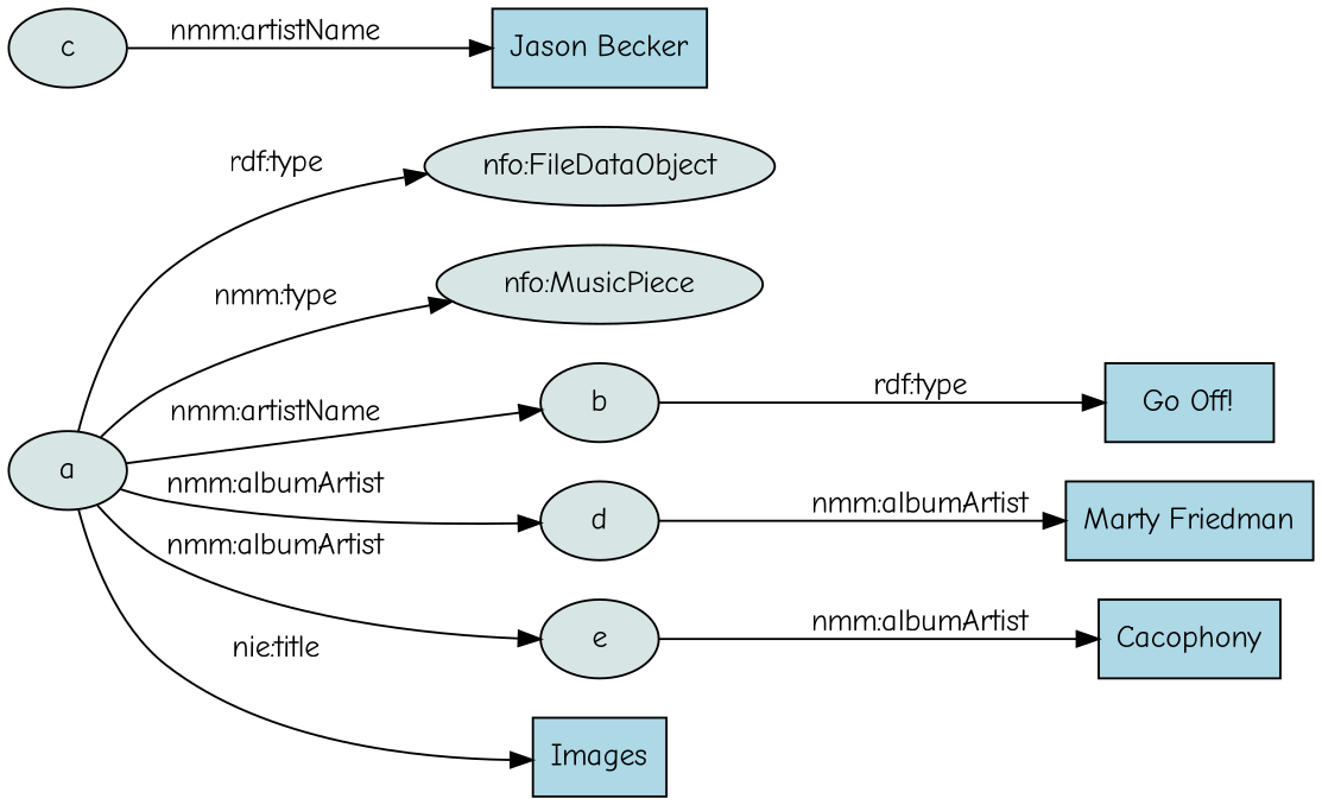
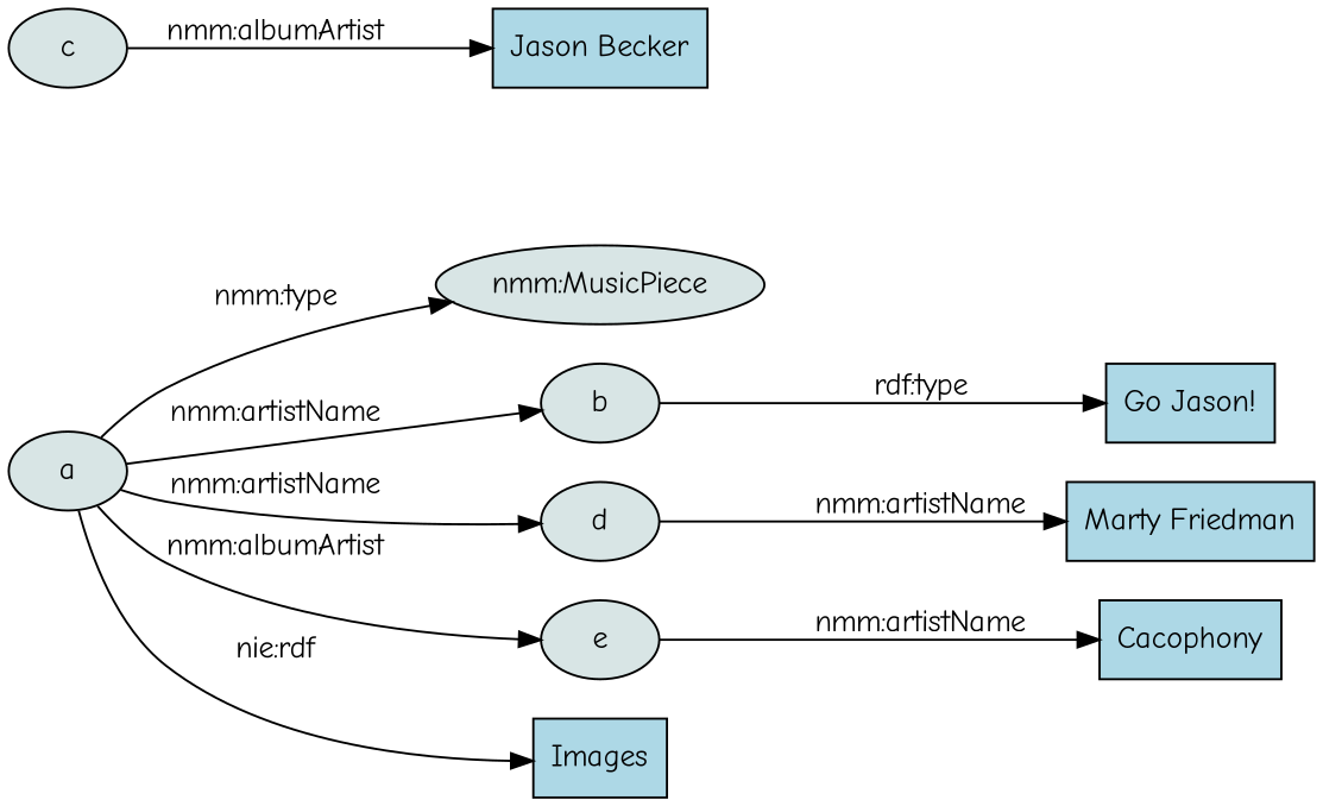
  digraph {
    fontname="Comic Neue"
    rankdir=LR
    node [color="#000000" fillcolor="#d8e5e5" fontname="Comic Neue" shape=ellipse style=filled]
    edge [fontname="Comic Neue"]
    a
-   "nfo:FileDataObject"
-   "nmm:MusicPiece" [label="nfo:MusicPiece"]
+   "nmm:MusicPiece"
    b
    d
    e
    Images [fillcolor="#add8e6" shape=rectangle]
-   "Go Off!" [fillcolor="#add8e6" shape=rectangle]
+   "Go Off!" [fillcolor="#add8e6" shape=rectangle label="Go Jason!"]
    "Jason Becker" [fillcolor="#add8e6" shape=rectangle]
    c
    "Marty Friedman" [fillcolor="#add8e6" shape=rectangle]
    Cacophony [fillcolor="#add8e6" shape=rectangle]
-   a -> "nfo:FileDataObject" [label="rdf:type"]
    a -> "nmm:MusicPiece" [label="nmm:type"]
    a -> b [label="nmm:artistName"]
-   a -> d [label="nmm:albumArtist"]
+   a -> d [label="nmm:artistName"]
    a -> e [label="nmm:albumArtist"]
-   a -> Images [label="nie:title"]
+   a -> Images [label="nie:rdf"]
    b -> "Go Off!" [label="rdf:type"]
-   d -> "Marty Friedman" [label="nmm:albumArtist"]
-   e -> Cacophony [label="nmm:albumArtist"]
-   c -> "Jason Becker" [label="nmm:artistName"]
+   d -> "Marty Friedman" [label="nmm:artistName"]
+   e -> Cacophony [label="nmm:artistName"]
+   c -> "Jason Becker" [label="nmm:albumArtist"]
  }
